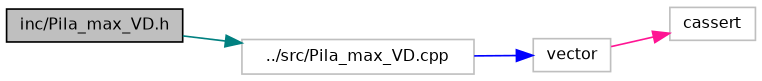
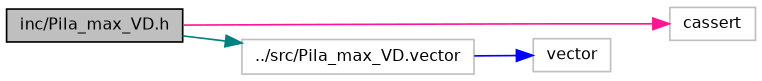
  digraph {
    rankdir=LR
    node [color=grey75 fillcolor=white fontname=Helvetica fontsize=10 shape=record style=filled]
    edge [fontname=Helvetica fontsize=10 labelfontname=Helvetica labelfontsize=10 style=solid]
    n1 [color=black fillcolor=grey75 fontcolor=black height=0.2 label="inc/Pila_max_VD.h" width=0.4]
    n2 [height=0.2 label=cassert width=0.4]
-   n3 [height=0.2 label="../src/Pila_max_VD.cpp" width=0.4]
+   n3 [height=0.2 label="../src/Pila_max_VD.vector" width=0.4]
    n4 [height=0.2 label=vector width=0.4]
-   n4 -> n2 [color=deeppink]
+   n1 -> n2 [color=deeppink]
    n1 -> n3 [color=teal]
    n3 -> n4 [color=blue]
  }
